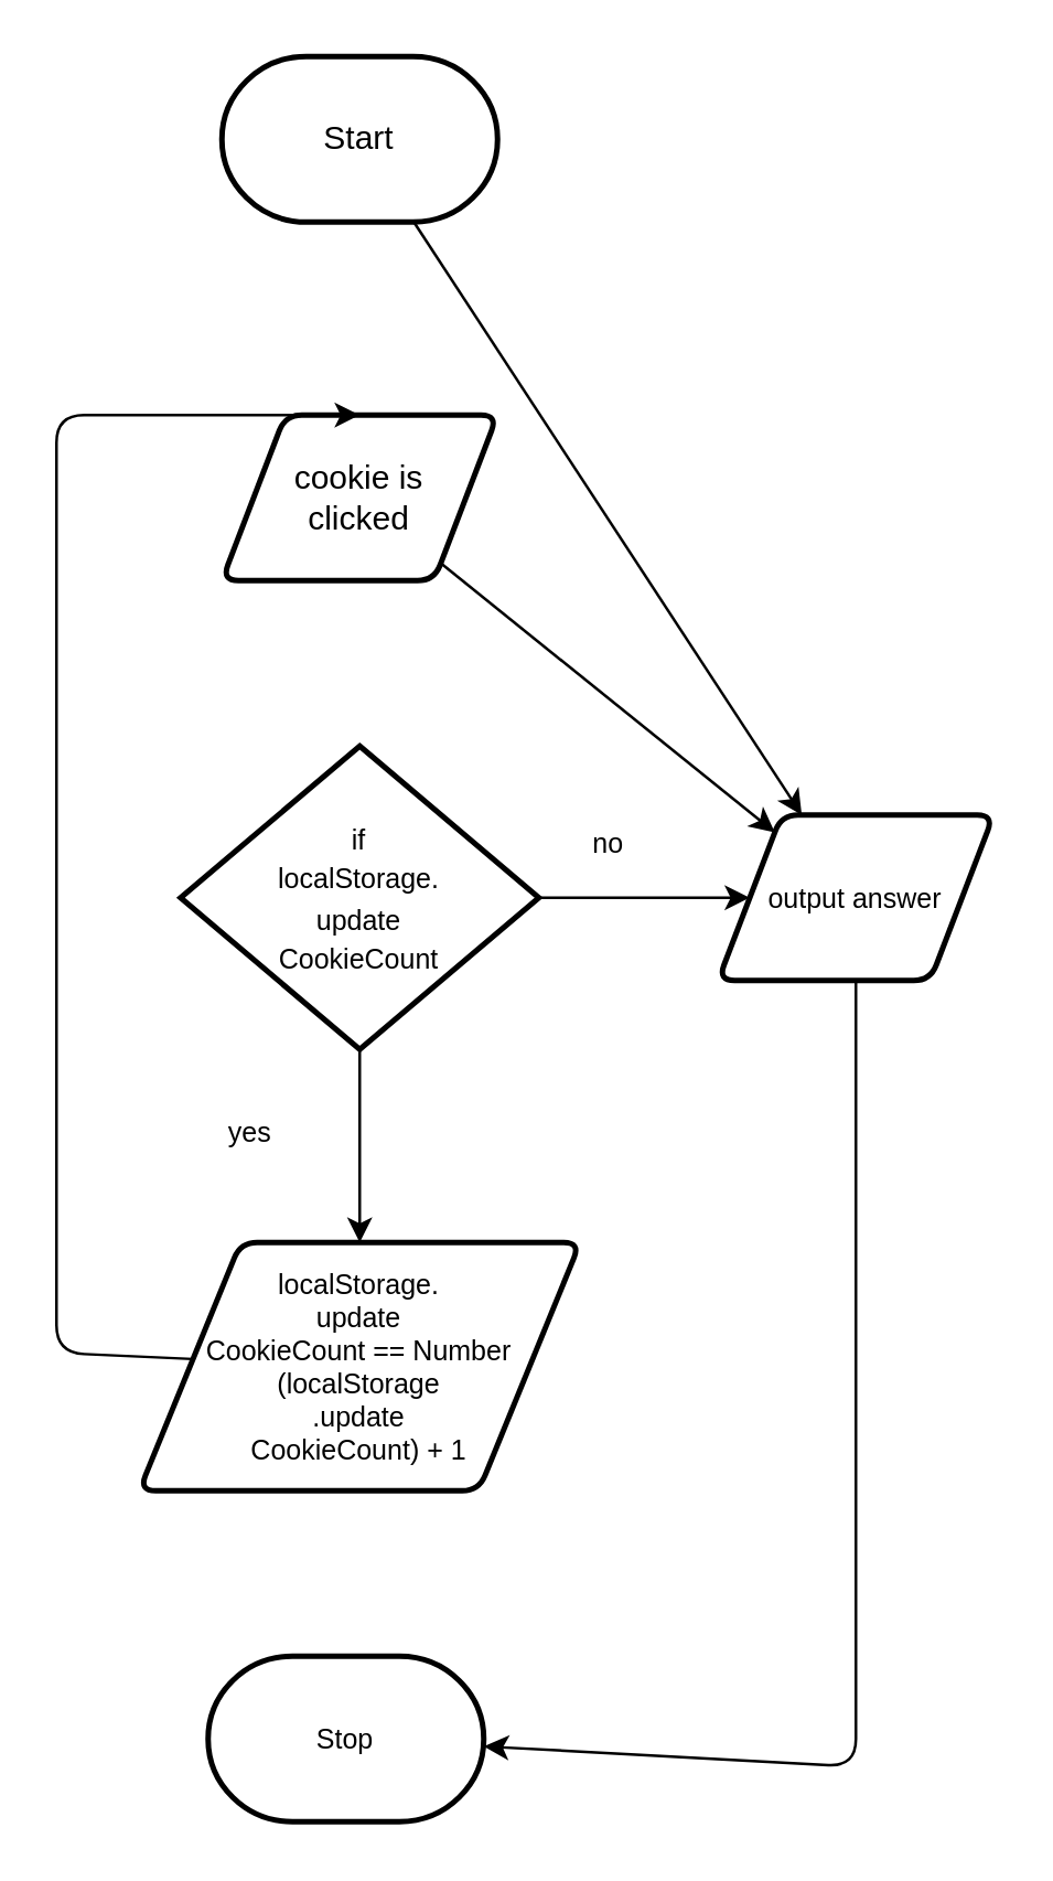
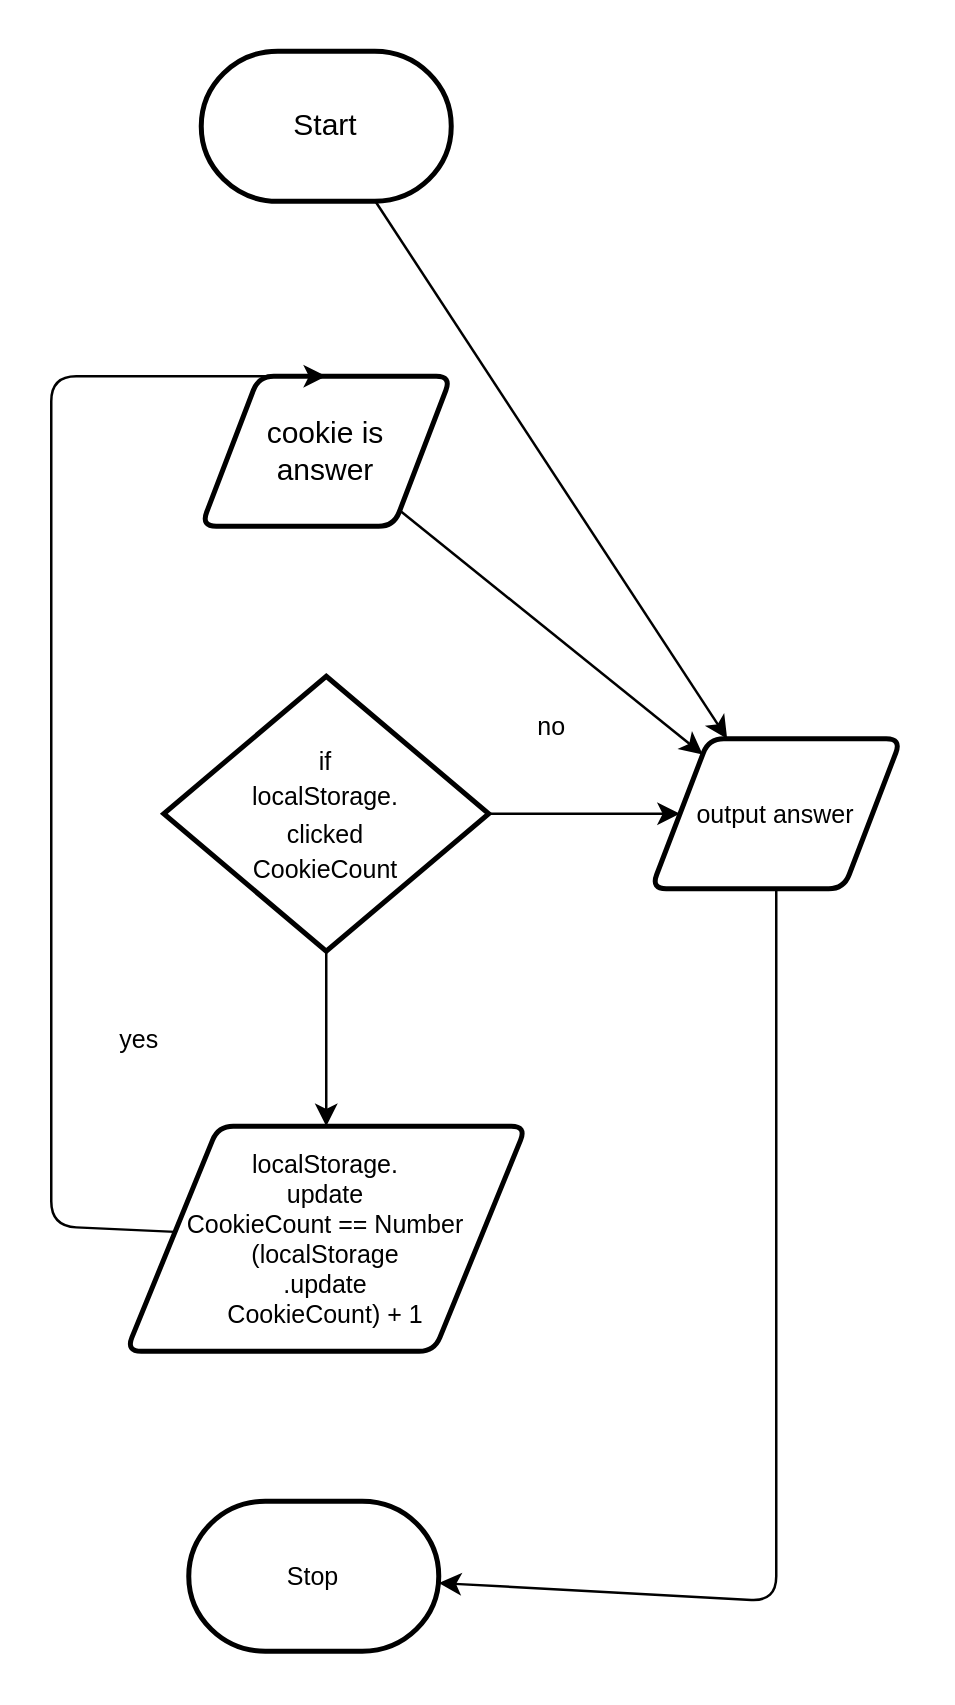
  <mxCell id="0" />
  <mxCell id="1" parent="0" />
  <mxCell id="2" style="edgeStyle=none;html=1;fontSize=10;" edge="1" parent="1" source="3" target="13"><mxGeometry relative="1" as="geometry" /></mxCell>
  <mxCell id="3" value="Start" style="strokeWidth=2;html=1;shape=mxgraph.flowchart.terminator;whiteSpace=wrap;" vertex="1" parent="1"><mxGeometry x="80" y="20" width="100" height="60" as="geometry" /></mxCell>
  <mxCell id="4" style="edgeStyle=none;html=1;fontSize=10;" edge="1" parent="1" source="5" target="13"><mxGeometry relative="1" as="geometry" /></mxCell>
- <mxCell id="5" value="cookie is &lt;br&gt;clicked" style="shape=parallelogram;html=1;strokeWidth=2;perimeter=parallelogramPerimeter;whiteSpace=wrap;rounded=1;arcSize=12;size=0.23;" vertex="1" parent="1"><mxGeometry x="80" y="150" width="100" height="60" as="geometry" /></mxCell>
+ <mxCell id="5" value="cookie is &lt;br&gt;answer" style="shape=parallelogram;html=1;strokeWidth=2;perimeter=parallelogramPerimeter;whiteSpace=wrap;rounded=1;arcSize=12;size=0.23;" vertex="1" parent="1"><mxGeometry x="80" y="150" width="100" height="60" as="geometry" /></mxCell>
  <mxCell id="6" style="edgeStyle=none;html=1;fontSize=10;" edge="1" parent="1" source="8" target="10"><mxGeometry relative="1" as="geometry" /></mxCell>
  <mxCell id="7" style="edgeStyle=none;html=1;entryX=0;entryY=0.5;entryDx=0;entryDy=0;fontSize=10;" edge="1" parent="1" source="8" target="13"><mxGeometry relative="1" as="geometry" /></mxCell>
- <mxCell id="8" value="&lt;font style=&quot;font-size: 10px&quot;&gt;if &lt;br&gt;localStorage.&lt;br&gt;update&lt;br&gt;CookieCount&lt;/font&gt;" style="strokeWidth=2;html=1;shape=mxgraph.flowchart.decision;whiteSpace=wrap;" vertex="1" parent="1"><mxGeometry x="65" y="270" width="130" height="110" as="geometry" /></mxCell>
+ <mxCell id="8" value="&lt;font style=&quot;font-size: 10px&quot;&gt;if &lt;br&gt;localStorage.&lt;br&gt;clicked&lt;br&gt;CookieCount&lt;/font&gt;" style="strokeWidth=2;html=1;shape=mxgraph.flowchart.decision;whiteSpace=wrap;" vertex="1" parent="1"><mxGeometry x="65" y="270" width="130" height="110" as="geometry" /></mxCell>
  <mxCell id="9" style="edgeStyle=none;html=1;entryX=0.5;entryY=0;entryDx=0;entryDy=0;fontSize=10;" edge="1" parent="1" source="10" target="5"><mxGeometry relative="1" as="geometry"><Array as="points"><mxPoint x="20" y="490" /><mxPoint x="20" y="150" /></Array></mxGeometry></mxCell>
  <mxCell id="10" value="localStorage.&lt;br&gt;update&lt;br&gt;CookieCount == Number&lt;br&gt;(localStorage&lt;br&gt;.update&lt;br&gt;CookieCount) + 1" style="shape=parallelogram;html=1;strokeWidth=2;perimeter=parallelogramPerimeter;whiteSpace=wrap;rounded=1;arcSize=12;size=0.23;fontSize=10;" vertex="1" parent="1"><mxGeometry x="50" y="450" width="160" height="90" as="geometry" /></mxCell>
- <mxCell id="11" value="yes" style="text;html=1;align=center;verticalAlign=middle;resizable=0;points=[];autosize=1;strokeColor=none;fillColor=none;fontSize=10;" vertex="1" parent="1"><mxGeometry x="75" y="400" width="30" height="20" as="geometry" /></mxCell>
+ <mxCell id="11" value="yes" style="text;html=1;align=center;verticalAlign=middle;resizable=0;points=[];autosize=1;strokeColor=none;fillColor=none;fontSize=10;" vertex="1" parent="1"><mxGeometry x="40" y="405" width="30" height="20" as="geometry" /></mxCell>
  <mxCell id="12" style="edgeStyle=none;html=1;fontSize=10;" edge="1" parent="1" source="13" target="15"><mxGeometry relative="1" as="geometry"><Array as="points"><mxPoint x="310" y="640" /></Array></mxGeometry></mxCell>
  <mxCell id="13" value="output answer" style="shape=parallelogram;html=1;strokeWidth=2;perimeter=parallelogramPerimeter;whiteSpace=wrap;rounded=1;arcSize=12;size=0.23;fontSize=10;" vertex="1" parent="1"><mxGeometry x="260" y="295" width="100" height="60" as="geometry" /></mxCell>
- <mxCell id="14" value="no" style="text;html=1;align=center;verticalAlign=middle;resizable=0;points=[];autosize=1;strokeColor=none;fillColor=none;fontSize=10;" vertex="1" parent="1"><mxGeometry x="205" y="295" width="30" height="20" as="geometry" /></mxCell>
+ <mxCell id="14" value="no" style="text;html=1;align=center;verticalAlign=middle;resizable=0;points=[];autosize=1;strokeColor=none;fillColor=none;fontSize=10;" vertex="1" parent="1"><mxGeometry x="205" y="280" width="30" height="20" as="geometry" /></mxCell>
  <mxCell id="15" value="Stop" style="strokeWidth=2;html=1;shape=mxgraph.flowchart.terminator;whiteSpace=wrap;fontSize=10;" vertex="1" parent="1"><mxGeometry x="75" y="600" width="100" height="60" as="geometry" /></mxCell>
